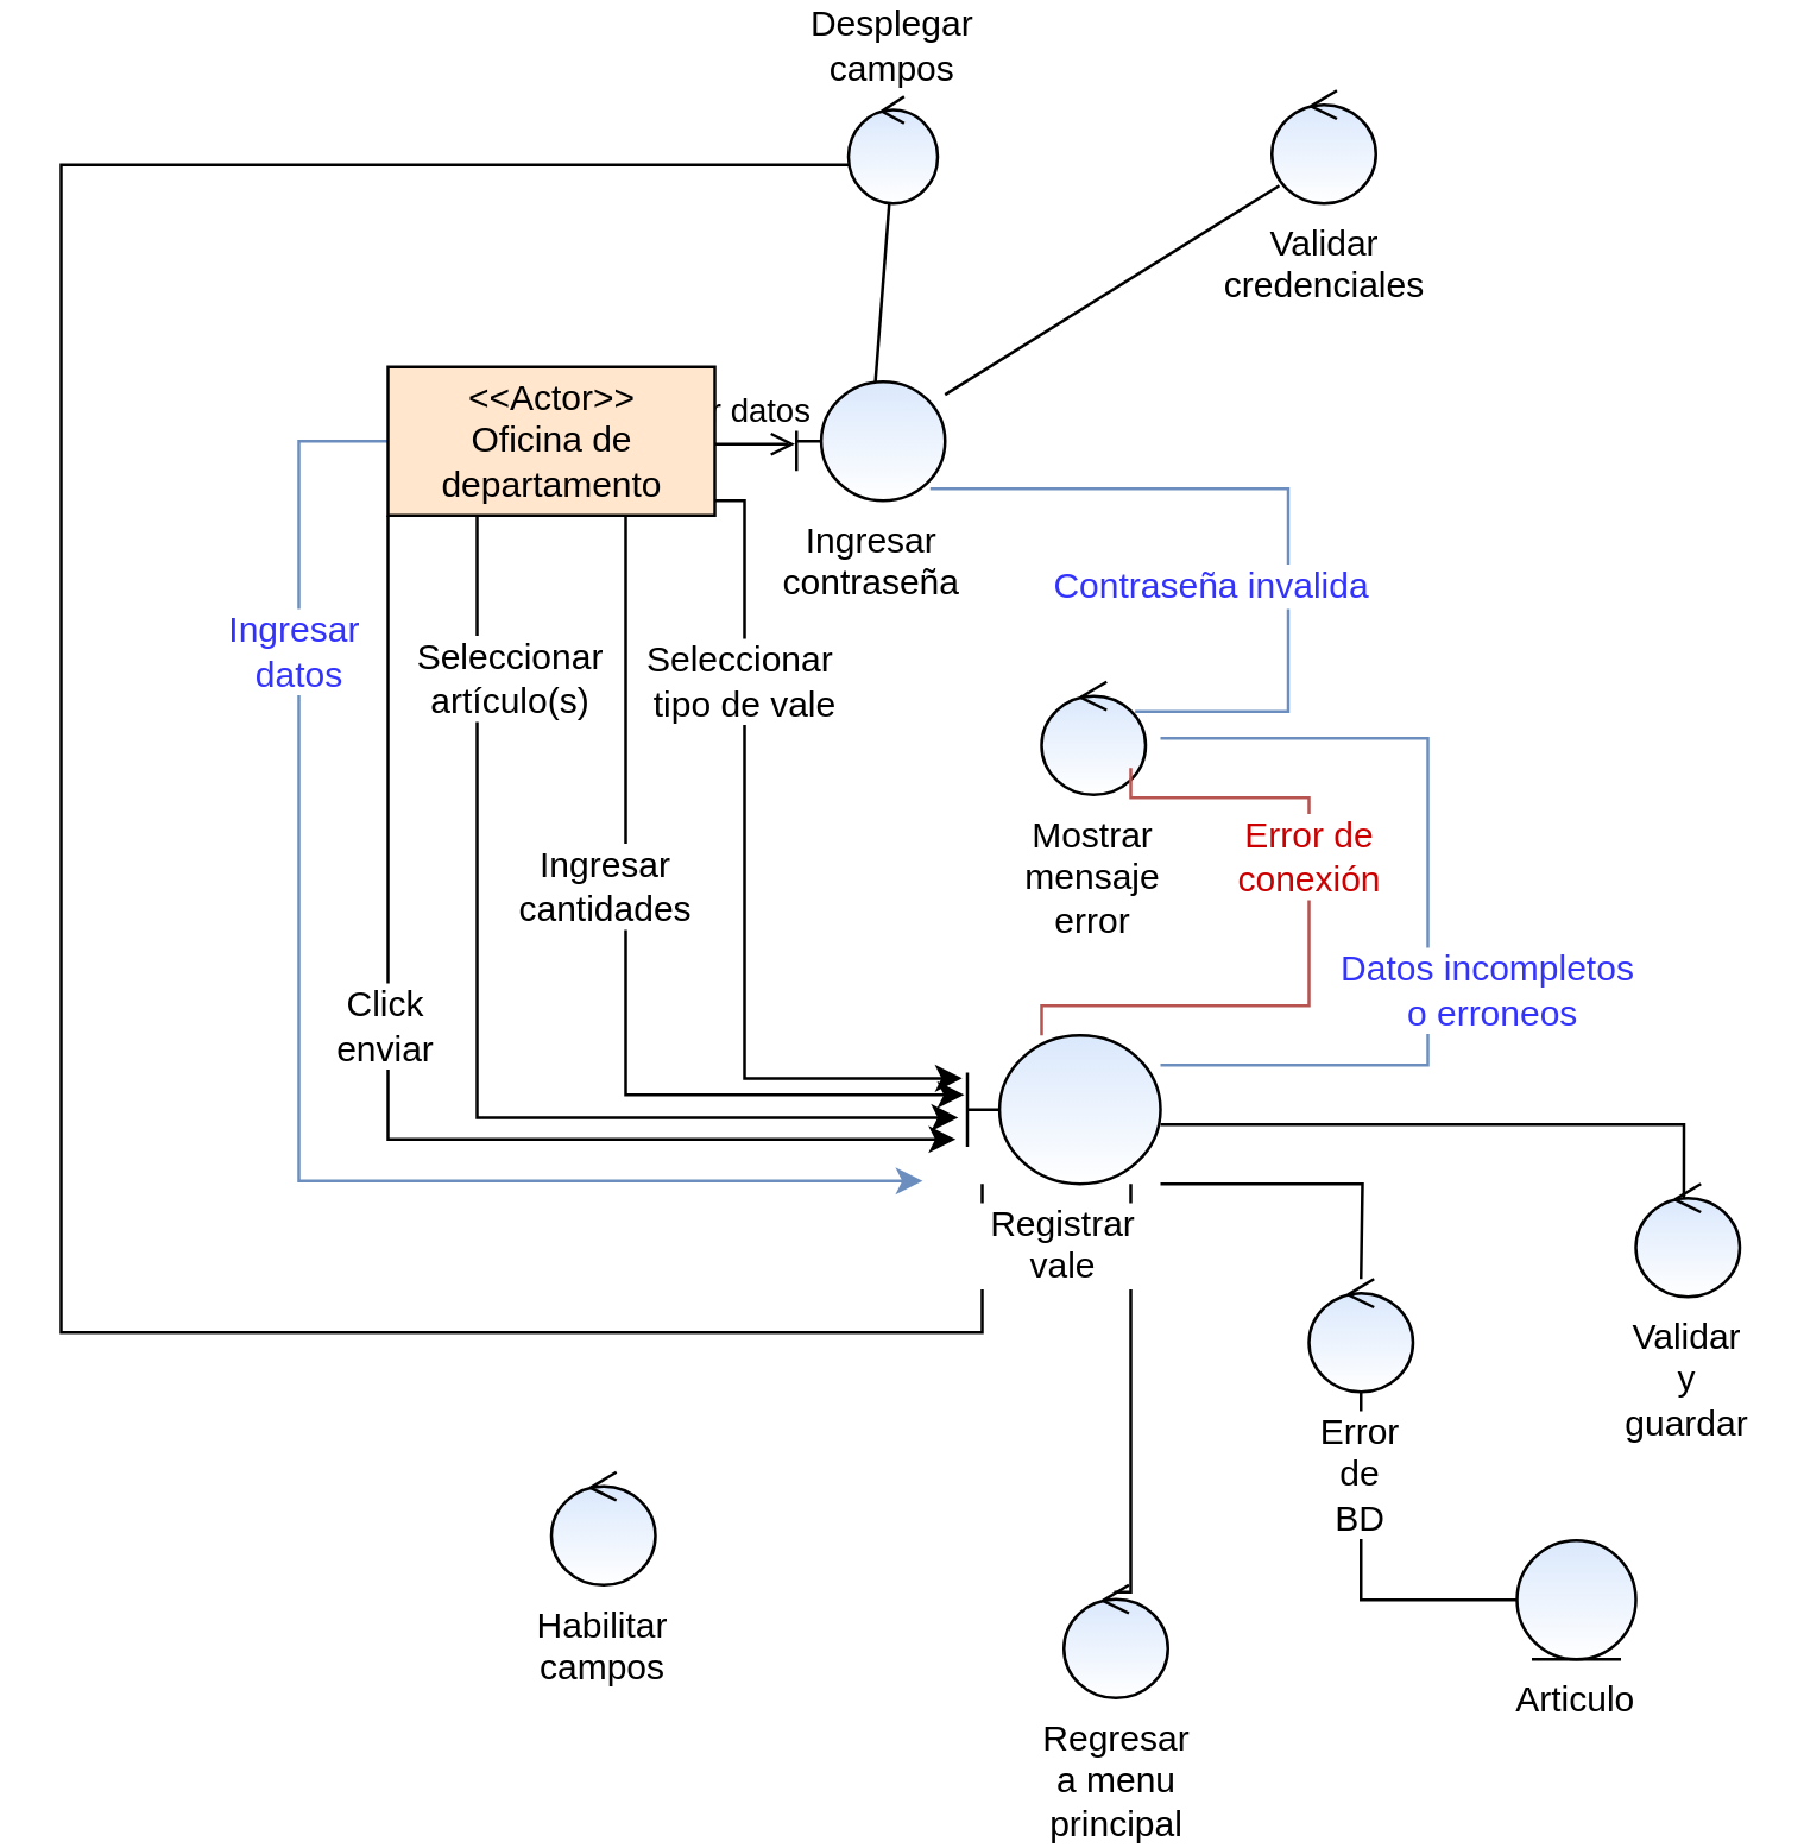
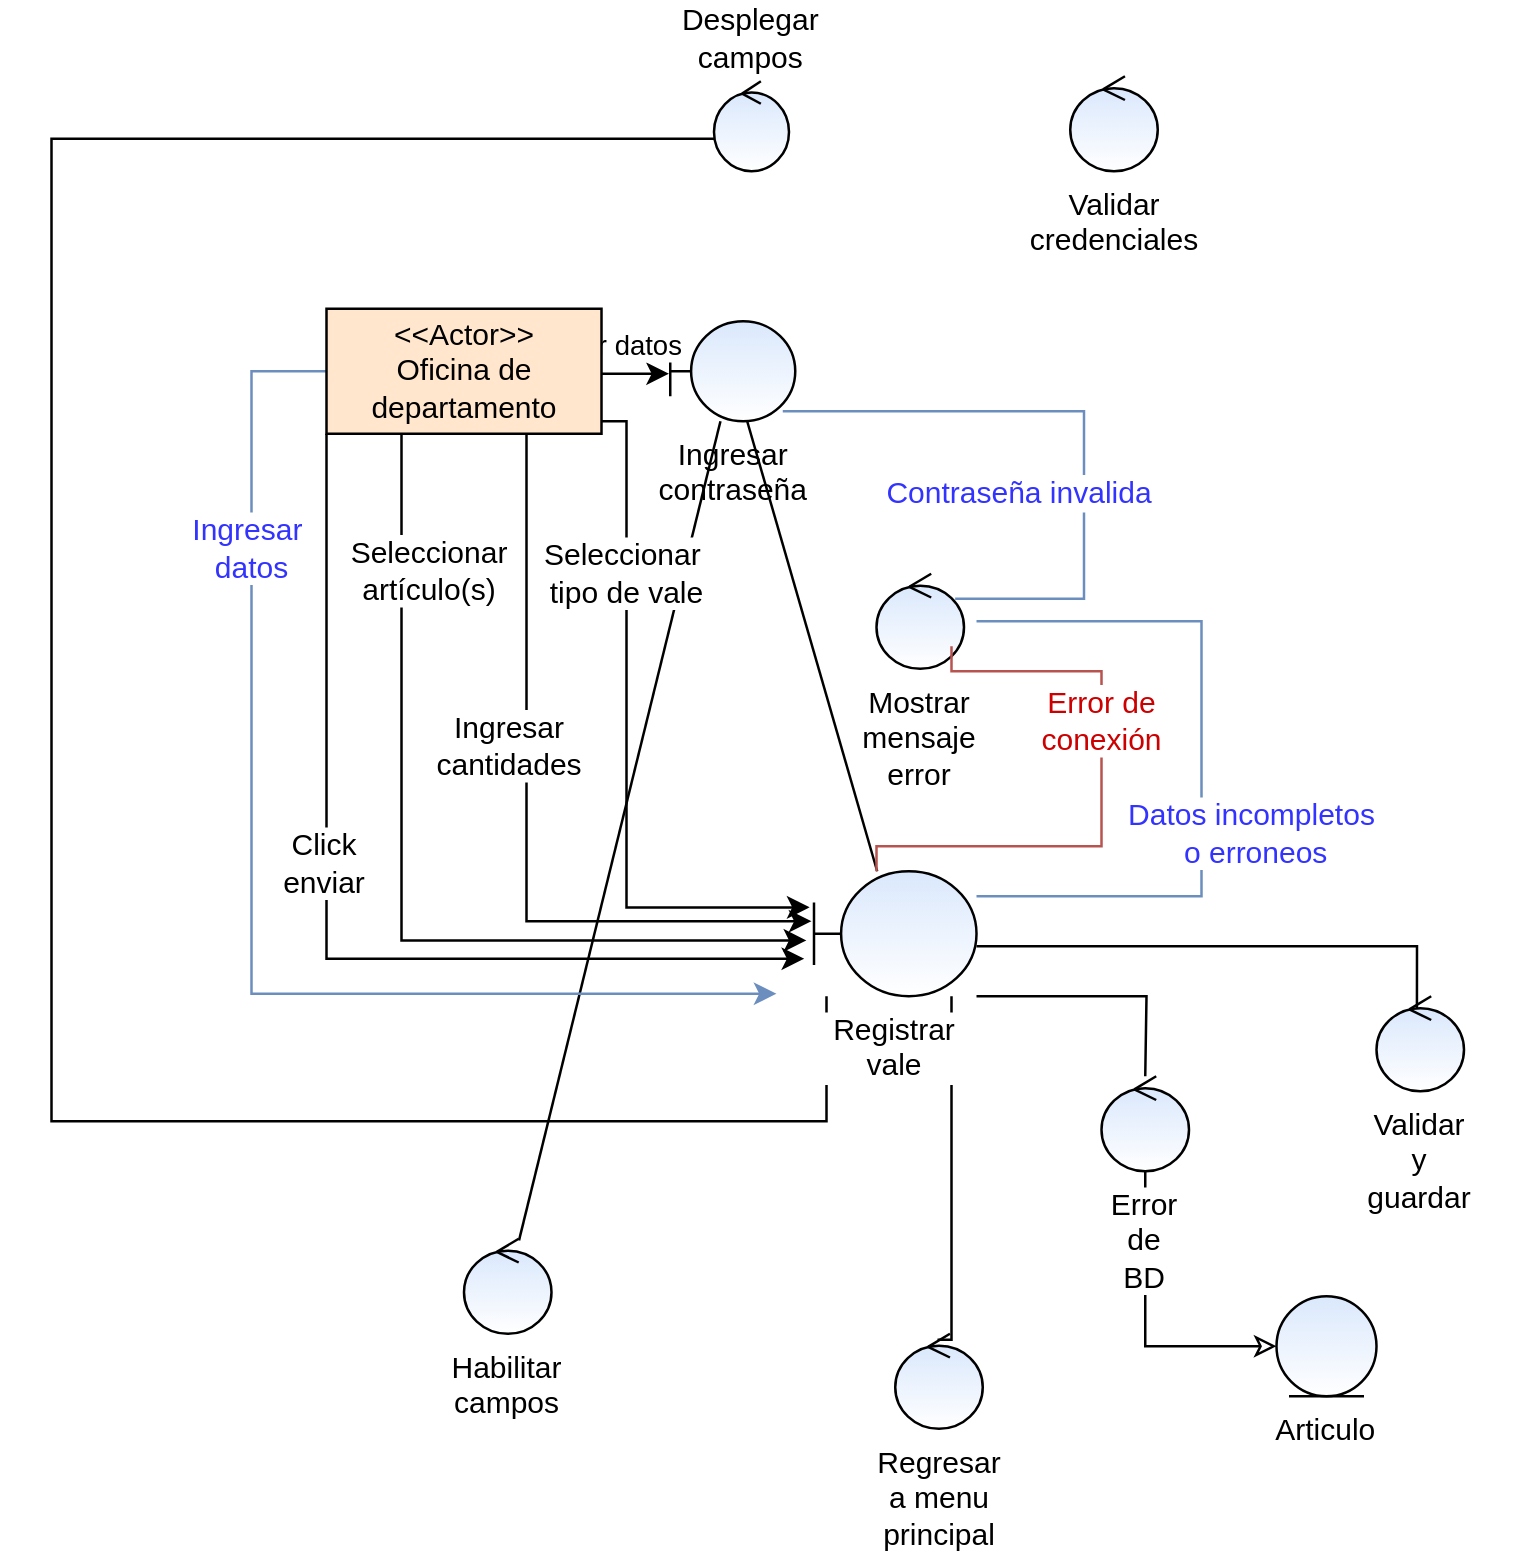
  <mxCell id="0" />
  <mxCell id="1" parent="0" />
  <mxCell id="2" style="edgeStyle=orthogonalEdgeStyle;rounded=0;orthogonalLoop=1;jettySize=auto;html=1;entryX=0.033;entryY=0.639;entryDx=0;entryDy=0;entryPerimeter=0;endArrow=none;endFill=0;" parent="1" source="20" target="9" edge="1"><mxGeometry relative="1" as="geometry"><Array as="points"><mxPoint x="330" y="438" /><mxPoint x="20" y="438" /><mxPoint x="20" y="45" /></Array></mxGeometry></mxCell>
  <mxCell id="3" value="Articulo" style="ellipse;shape=umlEntity;whiteSpace=wrap;html=1;labelPosition=center;verticalLabelPosition=bottom;align=center;verticalAlign=top;fillColor=#dae8fc;strokeColor=#000000;gradientColor=#ffffff;" parent="1" vertex="1"><mxGeometry x="510" y="508" width="40" height="40" as="geometry" /></mxCell>
- <mxCell id="4" style="rounded=0;orthogonalLoop=1;jettySize=auto;html=1;endArrow=none;endFill=0;" parent="1" source="8" target="9" edge="1"><mxGeometry relative="1" as="geometry" /></mxCell>
- <mxCell id="5" style="edgeStyle=none;rounded=0;orthogonalLoop=1;jettySize=auto;html=1;entryX=0.071;entryY=0.842;entryDx=0;entryDy=0;entryPerimeter=0;endArrow=none;endFill=0;" parent="1" source="8" target="11" edge="1"><mxGeometry relative="1" as="geometry" /></mxCell>
+ <mxCell id="4" style="rounded=0;orthogonalLoop=1;jettySize=auto;html=1;endArrow=none;endFill=0;" parent="1" source="8" target="36" edge="1"><mxGeometry relative="1" as="geometry" /></mxCell>
+ <mxCell id="5" style="edgeStyle=none;rounded=0;orthogonalLoop=1;jettySize=auto;html=1;endArrow=none;endFill=0;" parent="1" source="8" target="20" edge="1"><mxGeometry relative="1" as="geometry" /></mxCell>
  <mxCell id="6" value="" style="edgeStyle=orthogonalEdgeStyle;rounded=0;orthogonalLoop=1;jettySize=auto;html=1;endArrow=none;endFill=0;exitX=0.9;exitY=0.9;exitDx=0;exitDy=0;exitPerimeter=0;entryX=0.899;entryY=0.262;entryDx=0;entryDy=0;entryPerimeter=0;fillColor=#dae8fc;strokeColor=#6c8ebf;" parent="1" source="8" target="12" edge="1"><mxGeometry relative="1" as="geometry"><mxPoint x="367.5" y="238" as="targetPoint" /><Array as="points"><mxPoint x="433" y="154" /><mxPoint x="433" y="229" /></Array></mxGeometry></mxCell>
  <mxCell id="7" value="Contraseña invalida" style="text;html=1;resizable=0;points=[];align=center;verticalAlign=middle;labelBackgroundColor=#ffffff;fontColor=#3333FF;" parent="6" vertex="1" connectable="0"><mxGeometry x="-0.229" y="-2" relative="1" as="geometry"><mxPoint x="-1" y="30" as="offset" /></mxGeometry></mxCell>
  <mxCell id="8" value="Ingresar contraseña" style="shape=umlBoundary;whiteSpace=wrap;html=1;labelPosition=center;verticalLabelPosition=bottom;align=center;verticalAlign=top;fillColor=#dae8fc;strokeColor=#000000;gradientColor=#ffffff;" parent="1" vertex="1"><mxGeometry x="267.5" y="118" width="50" height="40" as="geometry" /></mxCell>
  <mxCell id="9" value="Desplegar campos" style="ellipse;shape=umlControl;whiteSpace=wrap;html=1;labelPosition=center;verticalLabelPosition=top;align=center;verticalAlign=bottom;fillColor=#DAE8FC;strokeColor=#000000;gradientColor=#ffffff;" parent="1" vertex="1"><mxGeometry x="285" y="22" width="30" height="36" as="geometry" /></mxCell>
- <mxCell id="10" value="Ingresar datos" style="edgeStyle=orthogonalEdgeStyle;rounded=0;orthogonalLoop=1;jettySize=auto;html=1;exitX=1;exitY=0.5;exitDx=0;exitDy=0;entryX=-0.01;entryY=0.525;entryDx=0;entryDy=0;entryPerimeter=0;endArrow=open;" parent="1" source="31" target="8" edge="1"><mxGeometry x="0.186" y="15" relative="1" as="geometry"><mxPoint x="180" y="139" as="sourcePoint" /><mxPoint x="298" y="139" as="targetPoint" /><Array as="points"><mxPoint x="230" y="139" /></Array><mxPoint x="-10" y="4" as="offset" /></mxGeometry></mxCell>
+ <mxCell id="10" value="Ingresar datos" style="edgeStyle=orthogonalEdgeStyle;rounded=0;orthogonalLoop=1;jettySize=auto;html=1;exitX=1;exitY=0.5;exitDx=0;exitDy=0;entryX=-0.01;entryY=0.525;entryDx=0;entryDy=0;entryPerimeter=0;" parent="1" source="31" target="8" edge="1"><mxGeometry x="0.186" y="15" relative="1" as="geometry"><mxPoint x="180" y="139" as="sourcePoint" /><mxPoint x="298" y="139" as="targetPoint" /><Array as="points"><mxPoint x="230" y="139" /></Array><mxPoint x="-10" y="4" as="offset" /></mxGeometry></mxCell>
  <mxCell id="11" value="Validar credenciales" style="ellipse;shape=umlControl;whiteSpace=wrap;html=1;labelPosition=center;verticalLabelPosition=bottom;align=center;verticalAlign=top;fillColor=#dae8fc;strokeColor=#000000;gradientColor=#ffffff;" parent="1" vertex="1"><mxGeometry x="427.5" y="20" width="35" height="38" as="geometry" /></mxCell>
  <mxCell id="12" value="Mostrar mensaje error" style="ellipse;shape=umlControl;whiteSpace=wrap;html=1;labelPosition=center;verticalLabelPosition=bottom;align=center;verticalAlign=top;fillColor=#DAE8FC;strokeColor=#000000;gradientColor=#ffffff;" parent="1" vertex="1"><mxGeometry x="350" y="219" width="35" height="38" as="geometry" /></mxCell>
  <mxCell id="13" style="edgeStyle=orthogonalEdgeStyle;rounded=0;orthogonalLoop=1;jettySize=auto;html=1;endArrow=none;endFill=0;fontColor=#000000;" parent="1" source="20" target="33" edge="1"><mxGeometry relative="1" as="geometry"><Array as="points"><mxPoint x="458" y="388" /></Array></mxGeometry></mxCell>
  <mxCell id="14" style="edgeStyle=orthogonalEdgeStyle;rounded=0;orthogonalLoop=1;jettySize=auto;html=1;endArrow=none;endFill=0;fontColor=#CC0000;entryX=0.857;entryY=0.763;entryDx=0;entryDy=0;entryPerimeter=0;fillColor=#f8cecc;strokeColor=#b85450;" parent="1" source="20" target="12" edge="1"><mxGeometry relative="1" as="geometry"><mxPoint x="360" y="268" as="targetPoint" /><Array as="points"><mxPoint x="350" y="328" /><mxPoint x="440" y="328" /><mxPoint x="440" y="258" /><mxPoint x="380" y="258" /></Array></mxGeometry></mxCell>
  <mxCell id="15" value="Error de &lt;br&gt;conexión" style="text;html=1;resizable=0;points=[];align=center;verticalAlign=middle;labelBackgroundColor=#ffffff;fontColor=#CC0000;" parent="14" vertex="1" connectable="0"><mxGeometry x="-0.137" y="2" relative="1" as="geometry"><mxPoint x="1.5" y="-47" as="offset" /></mxGeometry></mxCell>
  <mxCell id="16" style="edgeStyle=orthogonalEdgeStyle;rounded=0;orthogonalLoop=1;jettySize=auto;html=1;entryX=0.462;entryY=0.149;entryDx=0;entryDy=0;entryPerimeter=0;endArrow=none;endFill=0;fontColor=#000000;" parent="1" source="20" target="34" edge="1"><mxGeometry relative="1" as="geometry"><Array as="points"><mxPoint x="566" y="368" /></Array></mxGeometry></mxCell>
  <mxCell id="17" style="edgeStyle=orthogonalEdgeStyle;rounded=0;orthogonalLoop=1;jettySize=auto;html=1;entryX=1.143;entryY=0.5;entryDx=0;entryDy=0;entryPerimeter=0;endArrow=none;endFill=0;fontColor=#0000CC;fillColor=#dae8fc;strokeColor=#6c8ebf;" parent="1" source="20" target="12" edge="1"><mxGeometry relative="1" as="geometry"><Array as="points"><mxPoint x="480" y="348" /><mxPoint x="480" y="238" /></Array></mxGeometry></mxCell>
  <mxCell id="18" value="Datos incompletos&lt;br&gt;&amp;nbsp;o erroneos" style="text;html=1;resizable=0;points=[];align=center;verticalAlign=middle;labelBackgroundColor=#ffffff;fontColor=#3333FF;" parent="17" vertex="1" connectable="0"><mxGeometry x="0.238" relative="1" as="geometry"><mxPoint x="19.5" y="64" as="offset" /></mxGeometry></mxCell>
  <mxCell id="19" style="edgeStyle=orthogonalEdgeStyle;rounded=0;orthogonalLoop=1;jettySize=auto;html=1;endArrow=none;endFill=0;fontColor=#3333FF;entryX=0.483;entryY=0.063;entryDx=0;entryDy=0;entryPerimeter=0;" parent="1" source="20" target="35" edge="1"><mxGeometry relative="1" as="geometry"><mxPoint x="220" y="508" as="targetPoint" /><Array as="points"><mxPoint x="380" y="525" /></Array></mxGeometry></mxCell>
  <mxCell id="20" value="Registrar vale" style="shape=umlBoundary;whiteSpace=wrap;html=1;labelPosition=center;verticalLabelPosition=bottom;align=center;verticalAlign=top;fillColor=#dae8fc;strokeColor=#000000;gradientColor=#ffffff;labelBackgroundColor=#ffffff;" parent="1" vertex="1"><mxGeometry x="325" y="338" width="65" height="50" as="geometry" /></mxCell>
  <mxCell id="21" style="edgeStyle=orthogonalEdgeStyle;rounded=0;orthogonalLoop=1;jettySize=auto;html=1;endArrow=classic;endFill=1;fontColor=#CC0000;entryX=-0.047;entryY=0.553;entryDx=0;entryDy=0;entryPerimeter=0;" parent="1" source="31" target="20" edge="1"><mxGeometry relative="1" as="geometry"><mxPoint x="260" y="428" as="targetPoint" /><Array as="points"><mxPoint x="160" y="365" /></Array></mxGeometry></mxCell>
  <mxCell id="22" value="Seleccionar &lt;br&gt;artículo(s)" style="text;html=1;resizable=0;points=[];align=center;verticalAlign=middle;labelBackgroundColor=#ffffff;fontColor=#000000;" parent="21" vertex="1" connectable="0"><mxGeometry x="-0.207" y="1" relative="1" as="geometry"><mxPoint x="9" y="-91" as="offset" /></mxGeometry></mxCell>
  <mxCell id="23" style="edgeStyle=orthogonalEdgeStyle;rounded=0;orthogonalLoop=1;jettySize=auto;html=1;endArrow=classic;endFill=1;fontColor=#000000;" parent="1" source="31" edge="1"><mxGeometry relative="1" as="geometry"><mxPoint x="324" y="358" as="targetPoint" /><Array as="points"><mxPoint x="210" y="358" /></Array></mxGeometry></mxCell>
  <mxCell id="24" value="Ingresar&lt;br&gt;cantidades" style="text;html=1;resizable=0;points=[];align=center;verticalAlign=middle;labelBackgroundColor=#ffffff;fontColor=#000000;" parent="23" vertex="1" connectable="0"><mxGeometry x="-0.21" y="-1" relative="1" as="geometry"><mxPoint x="-7" y="2.5" as="offset" /></mxGeometry></mxCell>
  <mxCell id="25" style="edgeStyle=orthogonalEdgeStyle;rounded=0;orthogonalLoop=1;jettySize=auto;html=1;entryX=-0.06;entryY=0.7;entryDx=0;entryDy=0;entryPerimeter=0;endArrow=classic;endFill=1;fontColor=#000000;" parent="1" source="31" target="20" edge="1"><mxGeometry relative="1" as="geometry"><Array as="points"><mxPoint x="130" y="373" /></Array></mxGeometry></mxCell>
  <mxCell id="26" value="Click&lt;br&gt;enviar" style="text;html=1;resizable=0;points=[];align=center;verticalAlign=middle;labelBackgroundColor=#ffffff;fontColor=#000000;" parent="25" vertex="1" connectable="0"><mxGeometry x="-0.146" y="-2" relative="1" as="geometry"><mxPoint as="offset" /></mxGeometry></mxCell>
  <mxCell id="27" style="edgeStyle=orthogonalEdgeStyle;rounded=0;orthogonalLoop=1;jettySize=auto;html=1;entryX=-0.027;entryY=0.289;entryDx=0;entryDy=0;entryPerimeter=0;endArrow=classic;endFill=1;fontColor=#3333FF;" parent="1" source="31" target="20" edge="1"><mxGeometry relative="1" as="geometry"><Array as="points"><mxPoint x="250" y="158" /><mxPoint x="250" y="352" /></Array></mxGeometry></mxCell>
  <mxCell id="28" value="Seleccionar&amp;nbsp;&lt;br&gt;tipo de vale" style="text;html=1;resizable=0;points=[];align=center;verticalAlign=middle;labelBackgroundColor=#ffffff;fontColor=#000000;" parent="27" vertex="1" connectable="0"><mxGeometry x="-0.491" y="-2" relative="1" as="geometry"><mxPoint x="1.5" y="-0.5" as="offset" /></mxGeometry></mxCell>
  <mxCell id="29" style="edgeStyle=orthogonalEdgeStyle;rounded=0;orthogonalLoop=1;jettySize=auto;html=1;endArrow=classic;endFill=1;fontColor=#000000;fillColor=#dae8fc;strokeColor=#6c8ebf;" parent="1" source="31" edge="1"><mxGeometry relative="1" as="geometry"><mxPoint x="310" y="387" as="targetPoint" /><Array as="points"><mxPoint x="100" y="138" /><mxPoint x="100" y="387" /><mxPoint x="310" y="387" /></Array></mxGeometry></mxCell>
  <mxCell id="30" value="Ingresar&amp;nbsp;&lt;br&gt;datos" style="text;html=1;resizable=0;points=[];align=center;verticalAlign=middle;labelBackgroundColor=#ffffff;fontColor=#3333FF;" parent="29" vertex="1" connectable="0"><mxGeometry x="-0.084" relative="1" as="geometry"><mxPoint x="-0.5" y="-124" as="offset" /></mxGeometry></mxCell>
  <mxCell id="31" value="&amp;lt;&amp;lt;Actor&amp;gt;&amp;gt;&lt;br&gt;Oficina de &lt;br&gt;departamento" style="html=1;fillColor=#ffe6cc;" parent="1" vertex="1"><mxGeometry x="130" y="113" width="110" height="50" as="geometry" /></mxCell>
- <mxCell id="32" style="edgeStyle=orthogonalEdgeStyle;rounded=0;orthogonalLoop=1;jettySize=auto;html=1;entryX=0;entryY=0.5;entryDx=0;entryDy=0;endArrow=none;endFill=0;fontColor=#000000;" parent="1" source="33" target="3" edge="1"><mxGeometry relative="1" as="geometry"><Array as="points"><mxPoint x="458" y="528" /></Array></mxGeometry></mxCell>
+ <mxCell id="32" style="edgeStyle=orthogonalEdgeStyle;rounded=0;orthogonalLoop=1;jettySize=auto;html=1;entryX=0;entryY=0.5;entryDx=0;entryDy=0;endArrow=classic;endFill=0;fontColor=#000000;" parent="1" source="33" target="3" edge="1"><mxGeometry relative="1" as="geometry"><Array as="points"><mxPoint x="458" y="528" /></Array></mxGeometry></mxCell>
  <mxCell id="33" value="Error de BD" style="ellipse;shape=umlControl;whiteSpace=wrap;html=1;labelPosition=center;verticalLabelPosition=bottom;align=center;verticalAlign=top;fillColor=#DAE8FC;strokeColor=#000000;gradientColor=#ffffff;labelBackgroundColor=#ffffff;" parent="1" vertex="1"><mxGeometry x="440" y="420" width="35" height="38" as="geometry" /></mxCell>
  <mxCell id="34" value="Validar y guardar" style="ellipse;shape=umlControl;whiteSpace=wrap;html=1;labelPosition=center;verticalLabelPosition=bottom;align=center;verticalAlign=top;fillColor=#DAE8FC;strokeColor=#000000;gradientColor=#ffffff;labelBackgroundColor=#ffffff;" parent="1" vertex="1"><mxGeometry x="550" y="388" width="35" height="38" as="geometry" /></mxCell>
  <mxCell id="35" value="Regresar a menu principal" style="ellipse;shape=umlControl;whiteSpace=wrap;html=1;labelPosition=center;verticalLabelPosition=bottom;align=center;verticalAlign=top;fillColor=#DAE8FC;strokeColor=#000000;gradientColor=#ffffff;labelBackgroundColor=#ffffff;" parent="1" vertex="1"><mxGeometry x="357.5" y="523" width="35" height="38" as="geometry" /></mxCell>
  <mxCell id="36" value="Habilitar campos" style="ellipse;shape=umlControl;whiteSpace=wrap;html=1;labelPosition=center;verticalLabelPosition=bottom;align=center;verticalAlign=top;fillColor=#DAE8FC;strokeColor=#000000;gradientColor=#ffffff;labelBackgroundColor=#ffffff;" parent="1" vertex="1"><mxGeometry x="185" y="485" width="35" height="38" as="geometry" /></mxCell>
